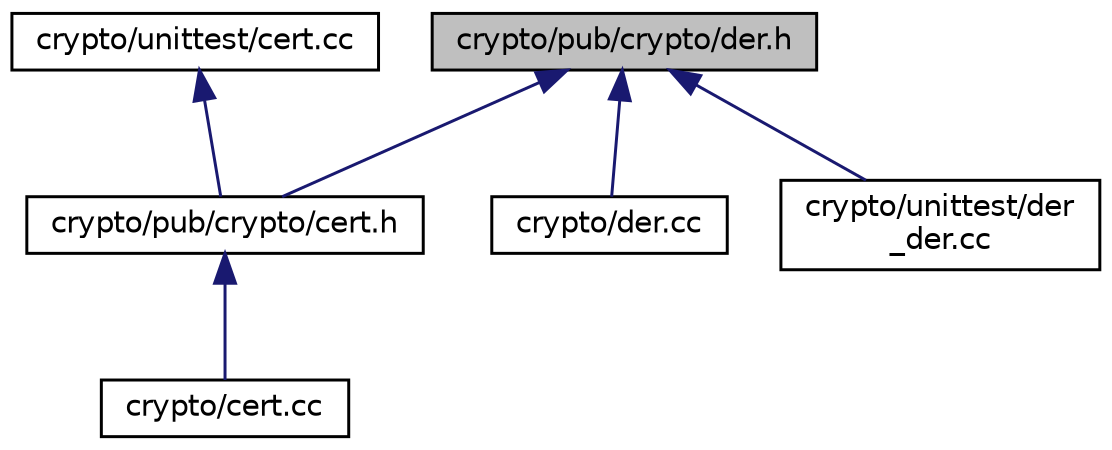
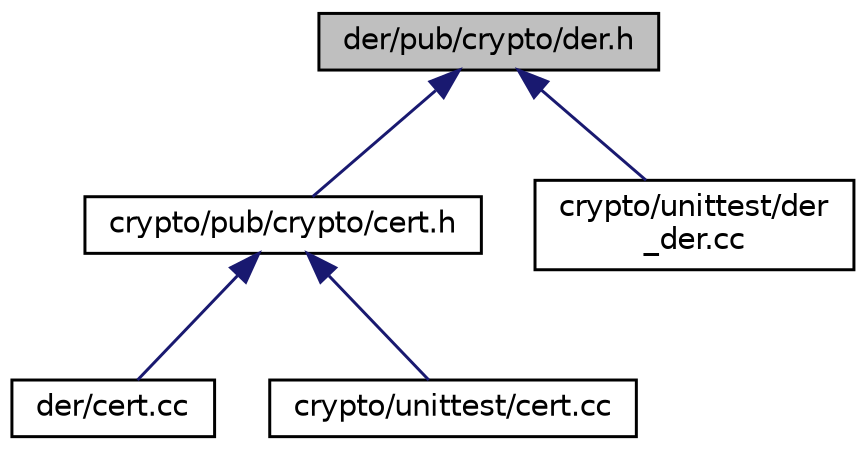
  digraph {
    node [color=black fillcolor=white fontname=Helvetica fontsize=10 shape=record style=filled]
    edge [color=midnightblue dir=back fontname=Helvetica fontsize=10 labelfontname=Helvetica labelfontsize=10 style=solid]
-   n1 [fillcolor=grey75 fontcolor=black height=0.2 label="crypto/pub/crypto/der.h" width=0.4]
+   n1 [fillcolor=grey75 fontcolor=black height=0.2 label="der/pub/crypto/der.h" width=0.4]
    n2 [height=0.2 label="crypto/pub/crypto/cert.h" width=0.4]
-   n3 [height=0.2 label="crypto/der.cc" width=0.4]
    n4 [height=0.2 label="crypto/unittest/der\l_der.cc" width=0.4]
-   n5 [height=0.2 label="crypto/cert.cc" width=0.4]
+   n5 [height=0.2 label="der/cert.cc" width=0.4]
    n6 [height=0.2 label="crypto/unittest/cert.cc" width=0.4]
    n1 -> n2
-   n1 -> n3
    n1 -> n4
    n2 -> n5
-   n6 -> n2
+   n2 -> n6
  }
